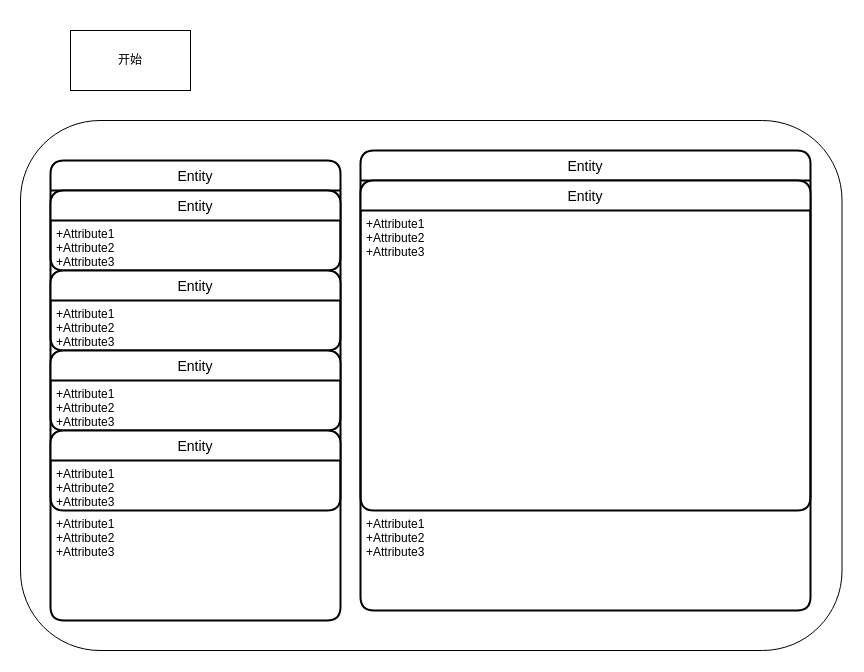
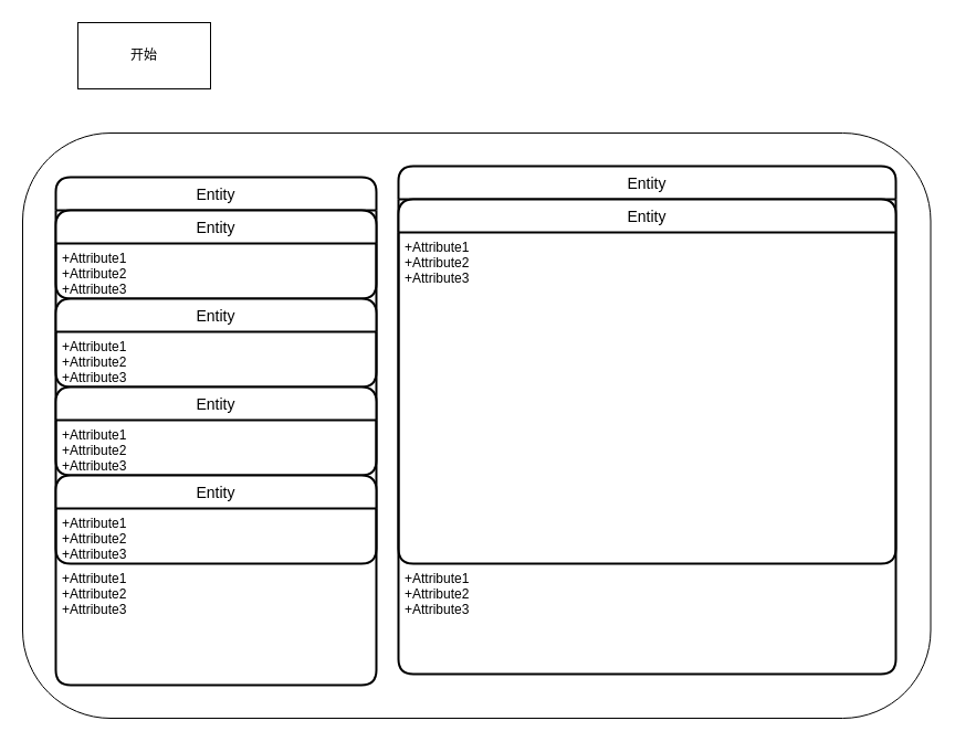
  <mxCell id="0" />
  <mxCell id="1" parent="0" />
- <mxCell id="2" value="开始" style="rounded=0;whiteSpace=wrap;html=1;" parent="1" vertex="1"><mxGeometry x="70" y="30" width="120" height="60" as="geometry" /></mxCell>
+ <mxCell id="2" value="开始" style="rounded=0;whiteSpace=wrap;html=1;" parent="1" vertex="1"><mxGeometry x="70" y="20" width="120" height="60" as="geometry" /></mxCell>
  <mxCell id="3" value="" style="rounded=1;whiteSpace=wrap;html=1;" parent="1" vertex="1"><mxGeometry x="20" y="120" width="821.5" height="530" as="geometry" /></mxCell>
  <mxCell id="4" value="Entity" style="swimlane;childLayout=stackLayout;horizontal=1;startSize=30;horizontalStack=0;rounded=1;fontSize=14;fontStyle=0;strokeWidth=2;resizeParent=0;resizeLast=1;shadow=0;dashed=0;align=center;" vertex="1" parent="1"><mxGeometry x="360" y="150" width="450" height="460" as="geometry" /></mxCell>
  <mxCell id="5" value="Entity" style="swimlane;childLayout=stackLayout;horizontal=1;startSize=30;horizontalStack=0;rounded=1;fontSize=14;fontStyle=0;strokeWidth=2;resizeParent=0;resizeLast=1;shadow=0;dashed=0;align=center;" vertex="1" parent="4"><mxGeometry y="30" width="450" height="330" as="geometry" /></mxCell>
  <mxCell id="6" value="+Attribute1&#10;+Attribute2&#10;+Attribute3" style="align=left;strokeColor=none;fillColor=none;spacingLeft=4;fontSize=12;verticalAlign=top;resizable=0;rotatable=0;part=1;" vertex="1" parent="5"><mxGeometry y="30" width="450" height="300" as="geometry" /></mxCell>
  <mxCell id="7" value="+Attribute1&#10;+Attribute2&#10;+Attribute3" style="align=left;strokeColor=none;fillColor=none;spacingLeft=4;fontSize=12;verticalAlign=top;resizable=0;rotatable=0;part=1;" vertex="1" parent="4"><mxGeometry y="360" width="450" height="100" as="geometry" /></mxCell>
  <mxCell id="8" value="Entity" style="swimlane;childLayout=stackLayout;horizontal=1;startSize=30;horizontalStack=0;rounded=1;fontSize=14;fontStyle=0;strokeWidth=2;resizeParent=0;resizeLast=1;shadow=0;dashed=0;align=center;" vertex="1" parent="1"><mxGeometry x="50" y="160" width="290" height="460" as="geometry" /></mxCell>
  <mxCell id="9" value="Entity" style="swimlane;childLayout=stackLayout;horizontal=1;startSize=30;horizontalStack=0;rounded=1;fontSize=14;fontStyle=0;strokeWidth=2;resizeParent=0;resizeLast=1;shadow=0;dashed=0;align=center;" vertex="1" parent="8"><mxGeometry y="30" width="290" height="80" as="geometry" /></mxCell>
  <mxCell id="10" value="+Attribute1&#10;+Attribute2&#10;+Attribute3" style="align=left;strokeColor=none;fillColor=none;spacingLeft=4;fontSize=12;verticalAlign=top;resizable=0;rotatable=0;part=1;" vertex="1" parent="9"><mxGeometry y="30" width="290" height="50" as="geometry" /></mxCell>
  <mxCell id="11" value="Entity" style="swimlane;childLayout=stackLayout;horizontal=1;startSize=30;horizontalStack=0;rounded=1;fontSize=14;fontStyle=0;strokeWidth=2;resizeParent=0;resizeLast=1;shadow=0;dashed=0;align=center;" vertex="1" parent="8"><mxGeometry y="110" width="290" height="80" as="geometry" /></mxCell>
  <mxCell id="12" value="+Attribute1&#10;+Attribute2&#10;+Attribute3" style="align=left;strokeColor=none;fillColor=none;spacingLeft=4;fontSize=12;verticalAlign=top;resizable=0;rotatable=0;part=1;" vertex="1" parent="11"><mxGeometry y="30" width="290" height="50" as="geometry" /></mxCell>
  <mxCell id="13" value="Entity" style="swimlane;childLayout=stackLayout;horizontal=1;startSize=30;horizontalStack=0;rounded=1;fontSize=14;fontStyle=0;strokeWidth=2;resizeParent=0;resizeLast=1;shadow=0;dashed=0;align=center;" vertex="1" parent="8"><mxGeometry y="190" width="290" height="80" as="geometry" /></mxCell>
  <mxCell id="14" value="+Attribute1&#10;+Attribute2&#10;+Attribute3" style="align=left;strokeColor=none;fillColor=none;spacingLeft=4;fontSize=12;verticalAlign=top;resizable=0;rotatable=0;part=1;" vertex="1" parent="13"><mxGeometry y="30" width="290" height="50" as="geometry" /></mxCell>
  <mxCell id="15" value="Entity" style="swimlane;childLayout=stackLayout;horizontal=1;startSize=30;horizontalStack=0;rounded=1;fontSize=14;fontStyle=0;strokeWidth=2;resizeParent=0;resizeLast=1;shadow=0;dashed=0;align=center;" vertex="1" parent="8"><mxGeometry y="270" width="290" height="80" as="geometry" /></mxCell>
  <mxCell id="16" value="+Attribute1&#10;+Attribute2&#10;+Attribute3" style="align=left;strokeColor=none;fillColor=none;spacingLeft=4;fontSize=12;verticalAlign=top;resizable=0;rotatable=0;part=1;" vertex="1" parent="15"><mxGeometry y="30" width="290" height="50" as="geometry" /></mxCell>
  <mxCell id="17" value="+Attribute1&#10;+Attribute2&#10;+Attribute3" style="align=left;strokeColor=none;fillColor=none;spacingLeft=4;fontSize=12;verticalAlign=top;resizable=0;rotatable=0;part=1;" vertex="1" parent="8"><mxGeometry y="350" width="290" height="110" as="geometry" /></mxCell>
